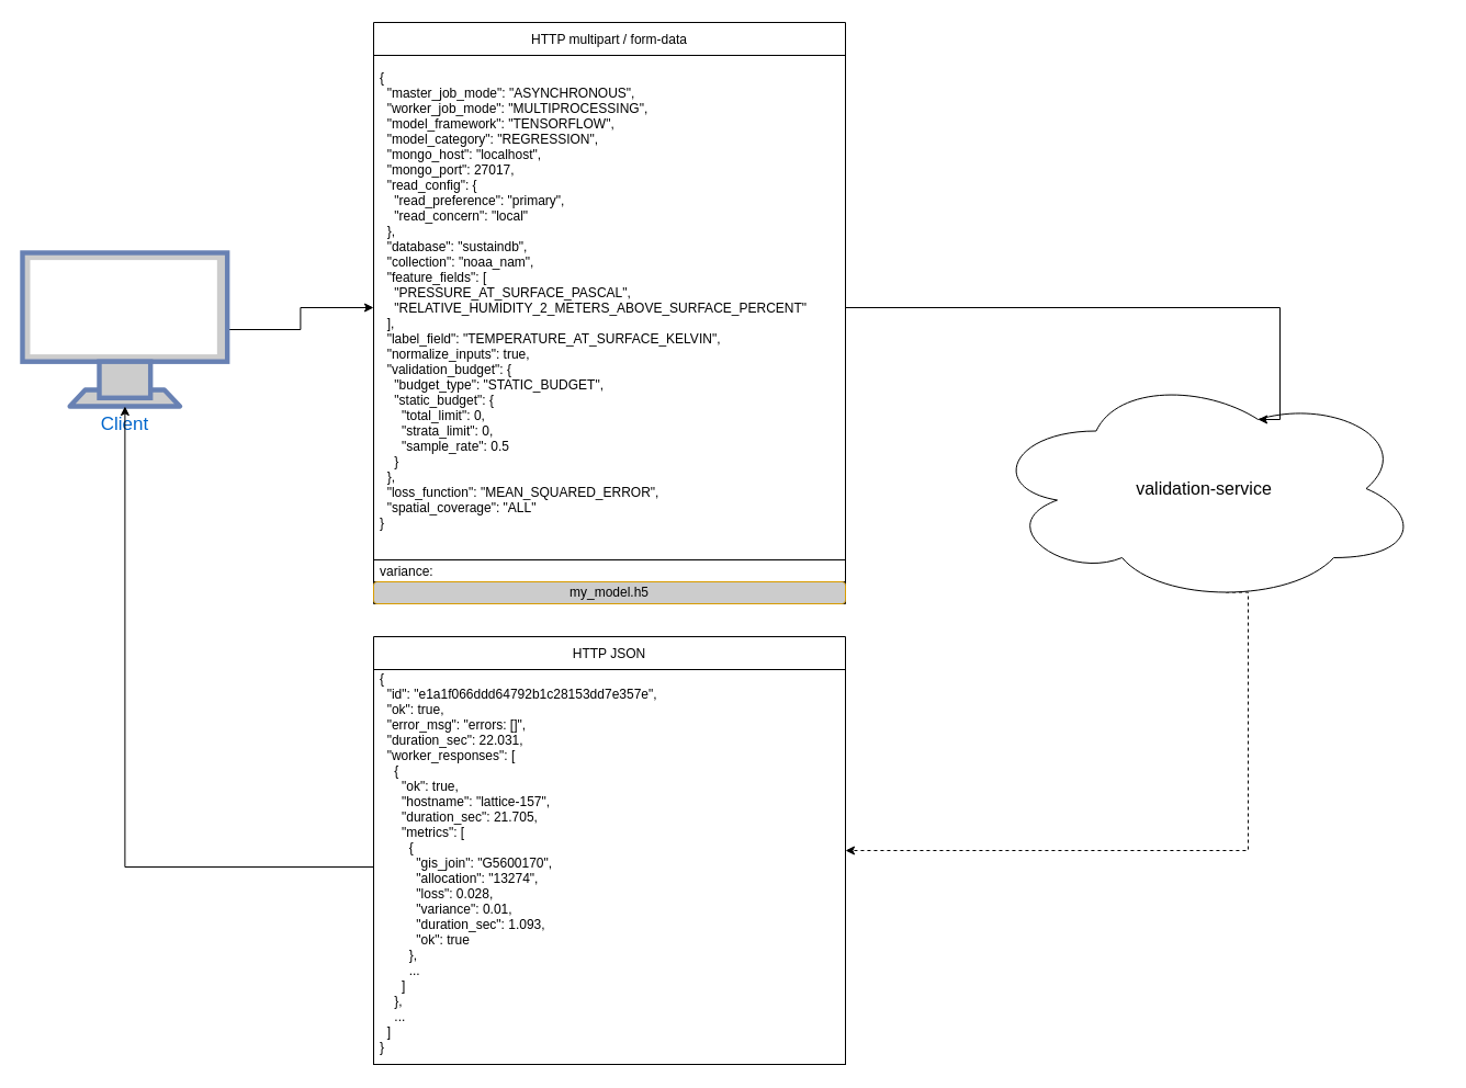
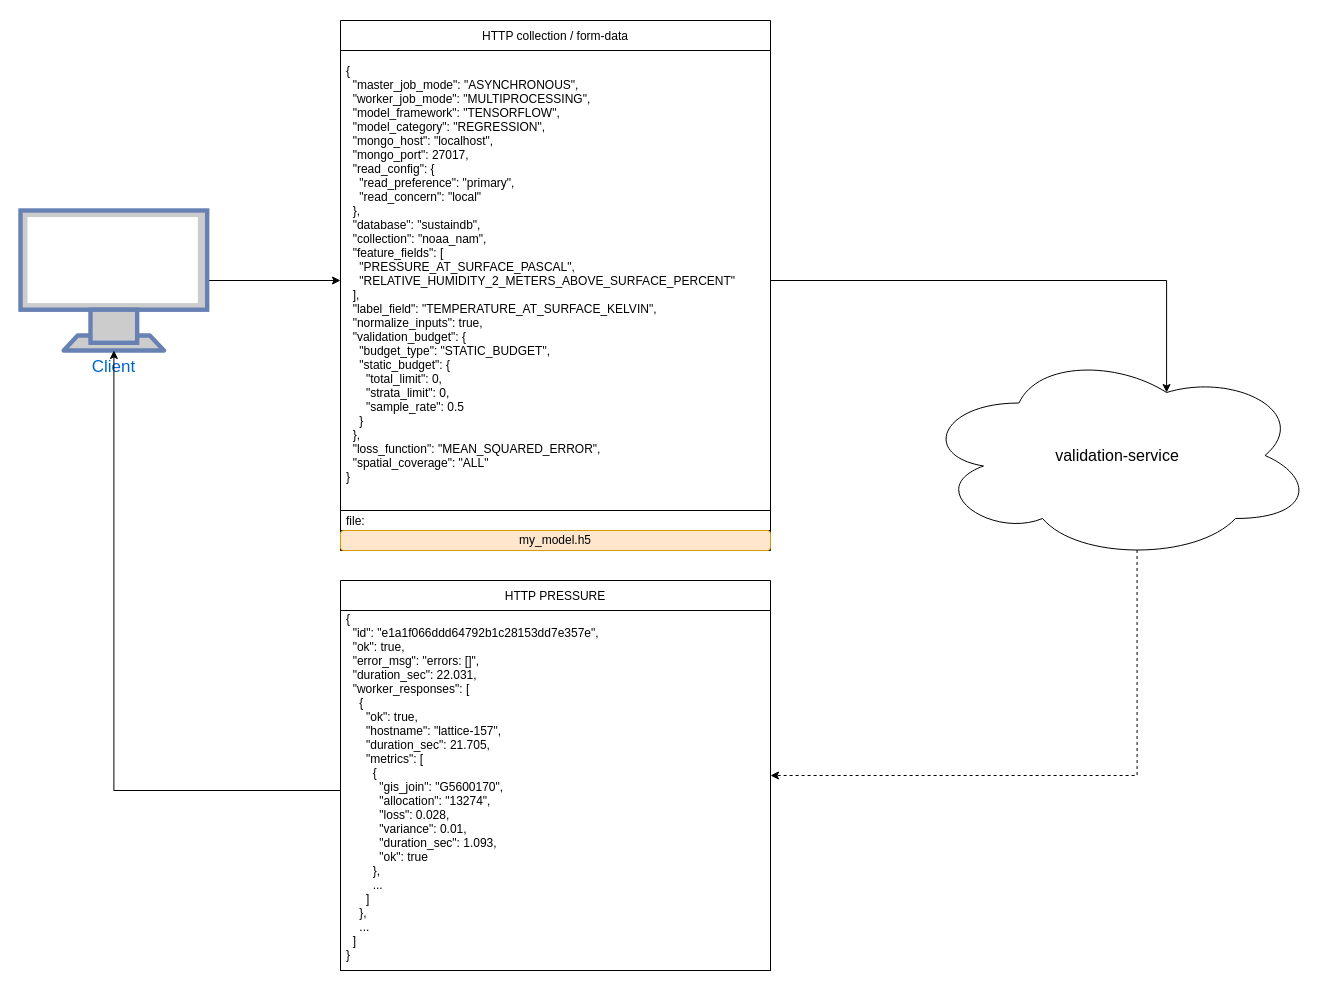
  <mxCell id="0" />
  <mxCell id="1" parent="0" />
  <mxCell id="2" style="edgeStyle=orthogonalEdgeStyle;rounded=0;orthogonalLoop=1;jettySize=auto;html=1;exitX=1;exitY=0.5;exitDx=0;exitDy=0;exitPerimeter=0;entryX=0;entryY=0.5;entryDx=0;entryDy=0;" edge="1" parent="1" source="3" target="5"><mxGeometry relative="1" as="geometry" /></mxCell>
- <mxCell id="3" value="&lt;font style=&quot;font-size: 17px&quot;&gt;Client&lt;/font&gt;" style="fontColor=#0066CC;verticalAlign=top;verticalLabelPosition=bottom;labelPosition=center;align=center;html=1;outlineConnect=0;fillColor=#CCCCCC;strokeColor=#6881B3;gradientColor=none;gradientDirection=north;strokeWidth=2;shape=mxgraph.networks.monitor;" vertex="1" parent="1"><mxGeometry x="20" y="230" width="186.67" height="140" as="geometry" /></mxCell>
- <mxCell id="4" value="HTTP multipart / form-data" style="swimlane;fontStyle=0;childLayout=stackLayout;horizontal=1;startSize=30;horizontalStack=0;resizeParent=1;resizeParentMax=0;resizeLast=0;collapsible=1;marginBottom=0;" vertex="1" parent="1"><mxGeometry x="340" y="20" width="430" height="530" as="geometry"><mxRectangle x="360" y="295" width="240" height="30" as="alternateBounds" /></mxGeometry></mxCell>
+ <mxCell id="3" value="&lt;font style=&quot;font-size: 17px&quot;&gt;Client&lt;/font&gt;" style="fontColor=#0066CC;verticalAlign=top;verticalLabelPosition=bottom;labelPosition=center;align=center;html=1;outlineConnect=0;fillColor=#CCCCCC;strokeColor=#6881B3;gradientColor=none;gradientDirection=north;strokeWidth=2;shape=mxgraph.networks.monitor;" vertex="1" parent="1"><mxGeometry x="20" y="210" width="186.67" height="140" as="geometry" /></mxCell>
+ <mxCell id="4" value="HTTP collection / form-data" style="swimlane;fontStyle=0;childLayout=stackLayout;horizontal=1;startSize=30;horizontalStack=0;resizeParent=1;resizeParentMax=0;resizeLast=0;collapsible=1;marginBottom=0;" vertex="1" parent="1"><mxGeometry x="340" y="20" width="430" height="530" as="geometry"><mxRectangle x="360" y="295" width="240" height="30" as="alternateBounds" /></mxGeometry></mxCell>
  <mxCell id="5" value="{&#10;  &quot;master_job_mode&quot;: &quot;ASYNCHRONOUS&quot;,&#10;  &quot;worker_job_mode&quot;: &quot;MULTIPROCESSING&quot;,&#10;  &quot;model_framework&quot;: &quot;TENSORFLOW&quot;,&#10;  &quot;model_category&quot;: &quot;REGRESSION&quot;,&#10;  &quot;mongo_host&quot;: &quot;localhost&quot;,&#10;  &quot;mongo_port&quot;: 27017,&#10;  &quot;read_config&quot;: {&#10;    &quot;read_preference&quot;: &quot;primary&quot;,&#10;    &quot;read_concern&quot;: &quot;local&quot;&#10;  },&#10;  &quot;database&quot;: &quot;sustaindb&quot;,&#10;  &quot;collection&quot;: &quot;noaa_nam&quot;,&#10;  &quot;feature_fields&quot;: [&#10;    &quot;PRESSURE_AT_SURFACE_PASCAL&quot;,&#10;    &quot;RELATIVE_HUMIDITY_2_METERS_ABOVE_SURFACE_PERCENT&quot;&#10;  ],&#10;  &quot;label_field&quot;: &quot;TEMPERATURE_AT_SURFACE_KELVIN&quot;,&#10;  &quot;normalize_inputs&quot;: true,&#10;  &quot;validation_budget&quot;: {&#10;    &quot;budget_type&quot;: &quot;STATIC_BUDGET&quot;,&#10;    &quot;static_budget&quot;: {&#10;      &quot;total_limit&quot;: 0,&#10;      &quot;strata_limit&quot;: 0,&#10;      &quot;sample_rate&quot;: 0.5&#10;    }&#10;  },&#10;  &quot;loss_function&quot;: &quot;MEAN_SQUARED_ERROR&quot;,&#10;  &quot;spatial_coverage&quot;: &quot;ALL&quot;&#10;}&#10;" style="text;strokeColor=default;fillColor=default;align=left;verticalAlign=middle;spacingLeft=4;spacingRight=4;overflow=hidden;points=[[0,0.5],[1,0.5]];portConstraint=eastwest;rotatable=0;fontColor=default;labelBackgroundColor=none;" vertex="1" parent="4"><mxGeometry y="30" width="430" height="460" as="geometry" /></mxCell>
- <mxCell id="6" value="variance: " style="text;strokeColor=default;fillColor=default;align=left;verticalAlign=middle;spacingLeft=4;spacingRight=4;overflow=hidden;points=[[0,0.5],[1,0.5]];portConstraint=eastwest;rotatable=0;" vertex="1" parent="4"><mxGeometry y="490" width="430" height="20" as="geometry" /></mxCell>
- <mxCell id="7" value="my_model.h5" style="rounded=1;whiteSpace=wrap;html=1;labelBackgroundColor=none;fillColor=#cccccc;strokeColor=#d79b00;" vertex="1" parent="4"><mxGeometry y="510" width="430" height="20" as="geometry" /></mxCell>
+ <mxCell id="6" value="file: " style="text;strokeColor=default;fillColor=default;align=left;verticalAlign=middle;spacingLeft=4;spacingRight=4;overflow=hidden;points=[[0,0.5],[1,0.5]];portConstraint=eastwest;rotatable=0;" vertex="1" parent="4"><mxGeometry y="490" width="430" height="20" as="geometry" /></mxCell>
+ <mxCell id="7" value="my_model.h5" style="rounded=1;whiteSpace=wrap;html=1;labelBackgroundColor=none;fillColor=#ffe6cc;strokeColor=#d79b00;" vertex="1" parent="4"><mxGeometry y="510" width="430" height="20" as="geometry" /></mxCell>
  <mxCell id="8" style="edgeStyle=orthogonalEdgeStyle;rounded=0;orthogonalLoop=1;jettySize=auto;html=1;exitX=0.55;exitY=0.95;exitDx=0;exitDy=0;exitPerimeter=0;entryX=1;entryY=0.5;entryDx=0;entryDy=0;dashed=1;" edge="1" parent="1" source="9" target="11"><mxGeometry relative="1" as="geometry"><Array as="points"><mxPoint x="1137" y="775" /></Array></mxGeometry></mxCell>
- <mxCell id="9" value="&lt;font style=&quot;font-size: 16px&quot;&gt;validation-service&lt;/font&gt;" style="ellipse;shape=cloud;whiteSpace=wrap;html=1;" vertex="1" parent="1"><mxGeometry x="900" y="340" width="393.75" height="210" as="geometry" /></mxCell>
+ <mxCell id="9" value="&lt;font style=&quot;font-size: 16px&quot;&gt;validation-service&lt;/font&gt;" style="ellipse;shape=cloud;whiteSpace=wrap;html=1;" vertex="1" parent="1"><mxGeometry x="920" y="350" width="393.75" height="210" as="geometry" /></mxCell>
  <mxCell id="10" style="edgeStyle=orthogonalEdgeStyle;rounded=0;orthogonalLoop=1;jettySize=auto;html=1;exitX=1;exitY=0.5;exitDx=0;exitDy=0;entryX=0.625;entryY=0.2;entryDx=0;entryDy=0;entryPerimeter=0;" edge="1" parent="1" source="5" target="9"><mxGeometry relative="1" as="geometry"><Array as="points"><mxPoint x="1166" y="280" /></Array></mxGeometry></mxCell>
- <mxCell id="11" value="HTTP JSON" style="swimlane;fontStyle=0;childLayout=stackLayout;horizontal=1;startSize=30;horizontalStack=0;resizeParent=1;resizeParentMax=0;resizeLast=0;collapsible=1;marginBottom=0;" vertex="1" parent="1"><mxGeometry x="340" y="580" width="430" height="390" as="geometry"><mxRectangle x="360" y="295" width="240" height="30" as="alternateBounds" /></mxGeometry></mxCell>
+ <mxCell id="11" value="HTTP PRESSURE" style="swimlane;fontStyle=0;childLayout=stackLayout;horizontal=1;startSize=30;horizontalStack=0;resizeParent=1;resizeParentMax=0;resizeLast=0;collapsible=1;marginBottom=0;" vertex="1" parent="1"><mxGeometry x="340" y="580" width="430" height="390" as="geometry"><mxRectangle x="360" y="295" width="240" height="30" as="alternateBounds" /></mxGeometry></mxCell>
  <mxCell id="12" value="{&#10;  &quot;id&quot;: &quot;e1a1f066ddd64792b1c28153dd7e357e&quot;,&#10;  &quot;ok&quot;: true,&#10;  &quot;error_msg&quot;: &quot;errors: []&quot;,&#10;  &quot;duration_sec&quot;: 22.031,&#10;  &quot;worker_responses&quot;: [&#10;    {&#10;      &quot;ok&quot;: true,&#10;      &quot;hostname&quot;: &quot;lattice-157&quot;,&#10;      &quot;duration_sec&quot;: 21.705,&#10;      &quot;metrics&quot;: [&#10;        {&#10;          &quot;gis_join&quot;: &quot;G5600170&quot;,&#10;          &quot;allocation&quot;: &quot;13274&quot;,&#10;          &quot;loss&quot;: 0.028,&#10;          &quot;variance&quot;: 0.01,&#10;          &quot;duration_sec&quot;: 1.093,&#10;          &quot;ok&quot;: true&#10;        },&#10;        ...&#10;      ]&#10;    },&#10;    ...&#10;  ]&#10;}&#10;" style="text;strokeColor=default;fillColor=default;align=left;verticalAlign=middle;spacingLeft=4;spacingRight=4;overflow=hidden;points=[[0,0.5],[1,0.5]];portConstraint=eastwest;rotatable=0;fontColor=default;labelBackgroundColor=none;" vertex="1" parent="11"><mxGeometry y="30" width="430" height="360" as="geometry" /></mxCell>
  <mxCell id="13" style="edgeStyle=orthogonalEdgeStyle;rounded=0;orthogonalLoop=1;jettySize=auto;html=1;exitX=0;exitY=0.5;exitDx=0;exitDy=0;" edge="1" parent="1" source="12" target="3"><mxGeometry relative="1" as="geometry" /></mxCell>
